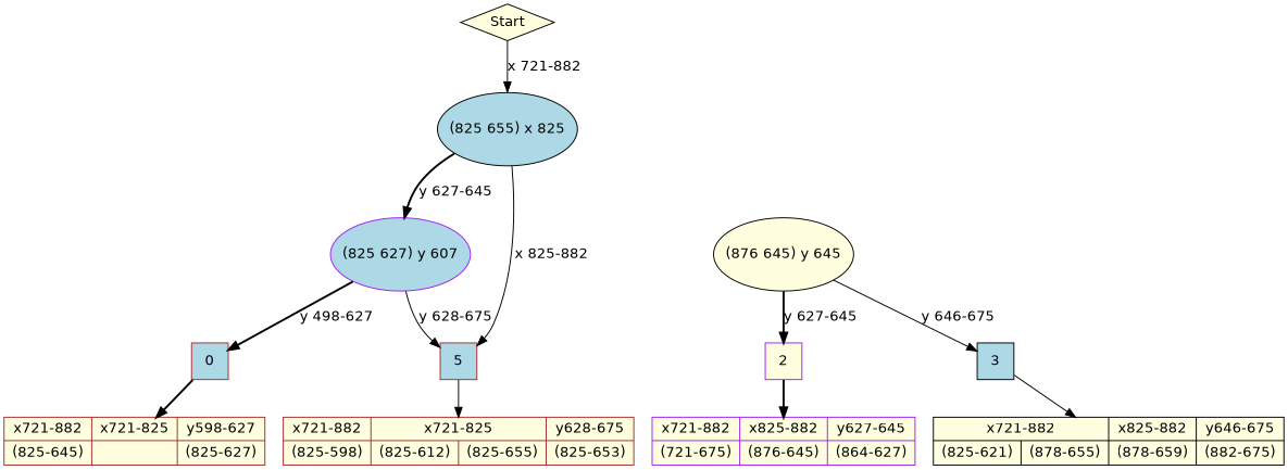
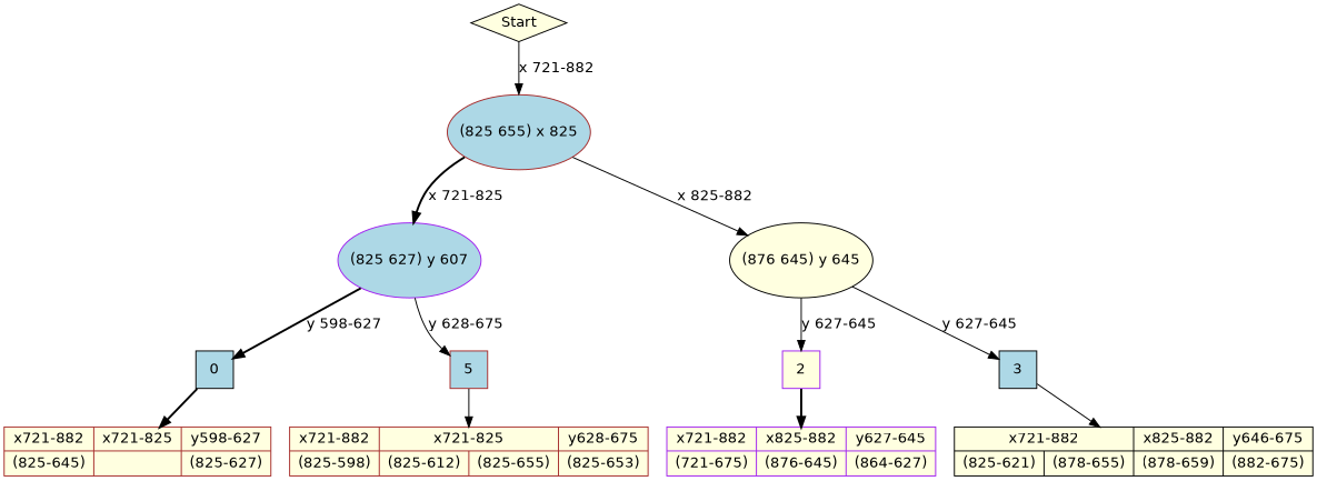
  digraph {
    fontname="DejaVu Sans"
    node [color=black fillcolor=lightyellow fontname="DejaVu Sans" shape=rectangle style=filled]
    edge [fontname="DejaVu Sans" style=solid]
    n1 [label=Start shape=diamond]
-   n2 [fillcolor=lightblue height=1 label="(825 655) x 825" width=1 shape=""]
+   n2 [color=brown fillcolor=lightblue height=1 label="(825 655) x 825" width=1 shape=""]
    n3 [color=purple fillcolor=lightblue height=1 label="(825 627) y 607" width=1 shape=""]
    n4 [height=1 label="(876 645) y 645" width=1 shape=""]
-   n5 [color=brown fillcolor=lightblue height=0.5 label=0 width=0.5]
+   n5 [fillcolor=lightblue height=0.5 label=0 width=0.5]
    n6 [color=brown fillcolor=lightblue height=0.5 label=5 width=0.5]
    n7 [color=purple height=0.5 label=2 width=0.5]
    n8 [fillcolor=lightblue height=0.5 label=3 width=0.5]
    n9 [color=brown label=" {x721-882|{ (825-645)}}|{x721-825|{}}|{y598-627|{ (825-627)}}" shape=record]
    n10 [color=brown label=" {x721-882|{ (825-598)}}|{x721-825|{ (825-612)|(825-655)}}|{y628-675|{ (825-653)}}" shape=record]
    n11 [color=purple label=" {x721-882|{ (721-675)}}|{x825-882|{ (876-645)}}|{y627-645|{ (864-627)}}" shape=record]
    n12 [label=" {x721-882|{ (825-621)|(878-655)}}|{x825-882|{ (878-659)}}|{y646-675|{ (882-675)}}" shape=record]
    n1 -> n2 [label="x 721-882"]
-   n2 -> n3 [label="y 627-645" style=bold]
-   n2 -> n6 [label="x 825-882"]
-   n3 -> n5 [label="y 498-627" style=bold]
+   n2 -> n3 [label="x 721-825" style=bold]
+   n2 -> n4 [label="x 825-882"]
+   n3 -> n5 [label="y 598-627" style=bold]
    n3 -> n6 [label="y 628-675"]
-   n4 -> n7 [label="y 627-645" style=bold]
-   n4 -> n8 [label="y 646-675"]
+   n4 -> n7 [label="y 627-645"]
+   n4 -> n8 [label="y 627-645"]
    n5 -> n9 [style=bold]
    n6 -> n10
    n7 -> n11 [style=bold]
    n8 -> n12
  }
